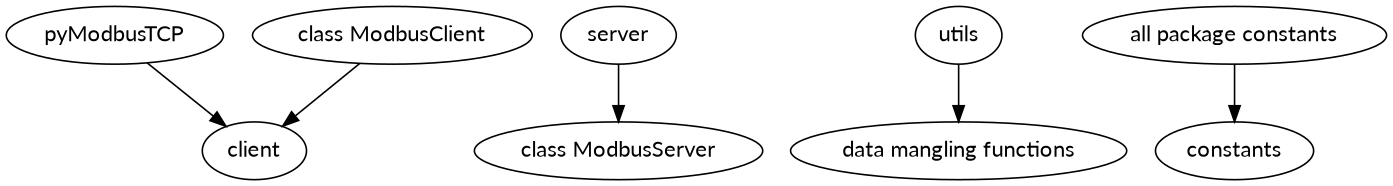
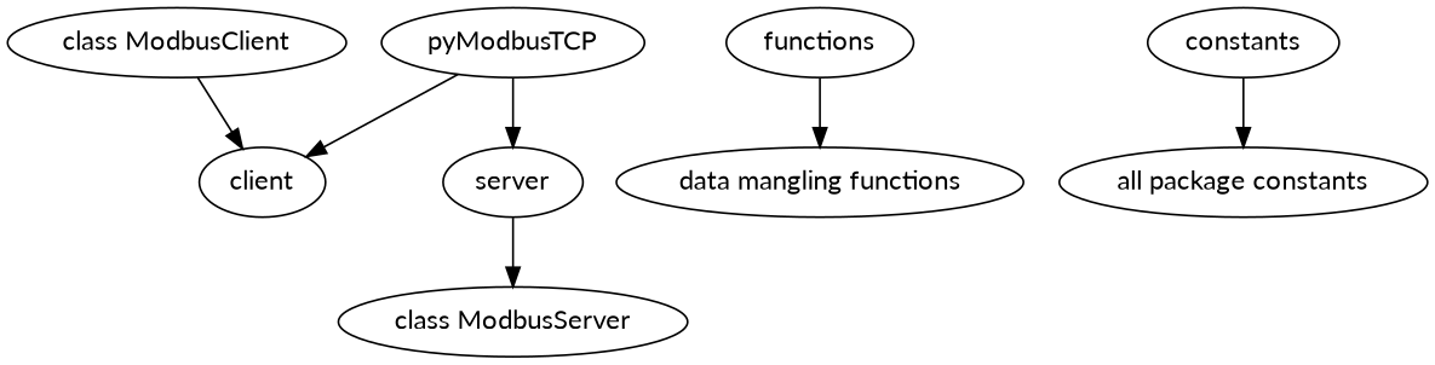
  digraph {
    fontname=Lato
    node [fontname=Lato]
    edge [fontname=Lato]
    pyModbusTCP
    client
    server
    "class ModbusServer"
-   utils
+   utils [label=functions]
    "data mangling functions"
    constants
    "all package constants"
    "class ModbusClient"
    pyModbusTCP -> client
+   pyModbusTCP -> server
    server -> "class ModbusServer"
    utils -> "data mangling functions"
-   "all package constants" -> constants
+   constants -> "all package constants"
    "class ModbusClient" -> client
  }
